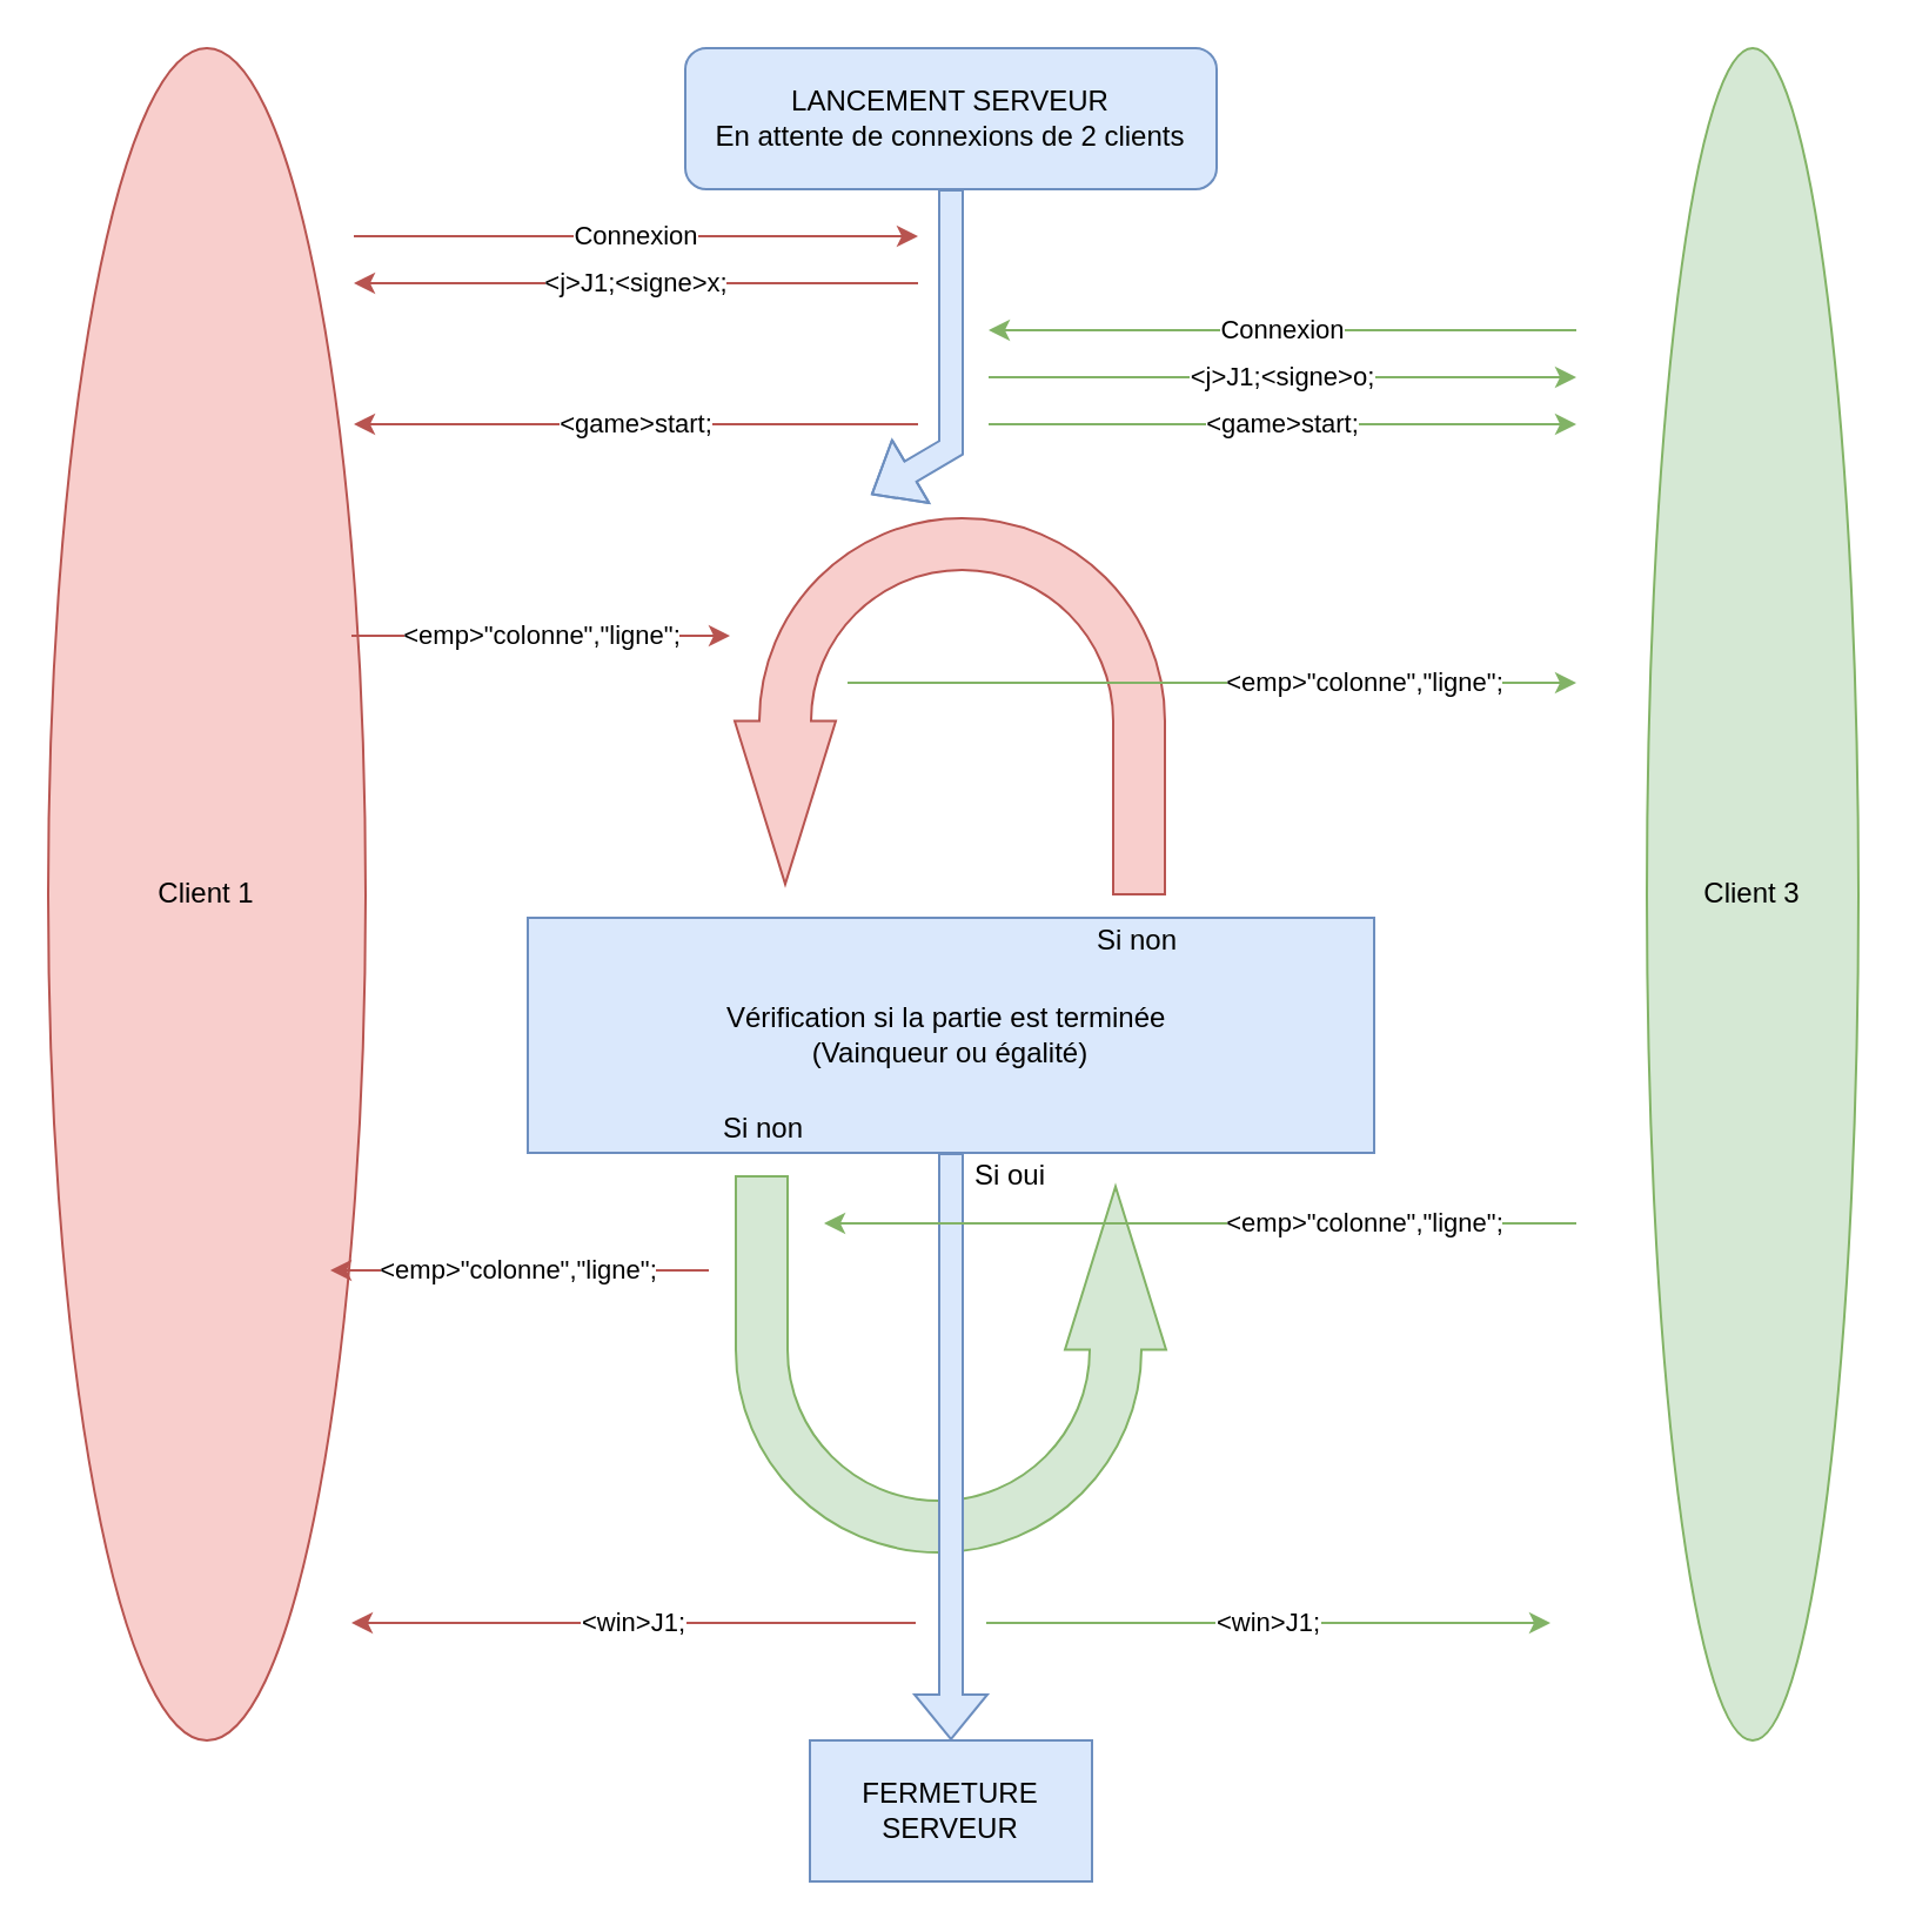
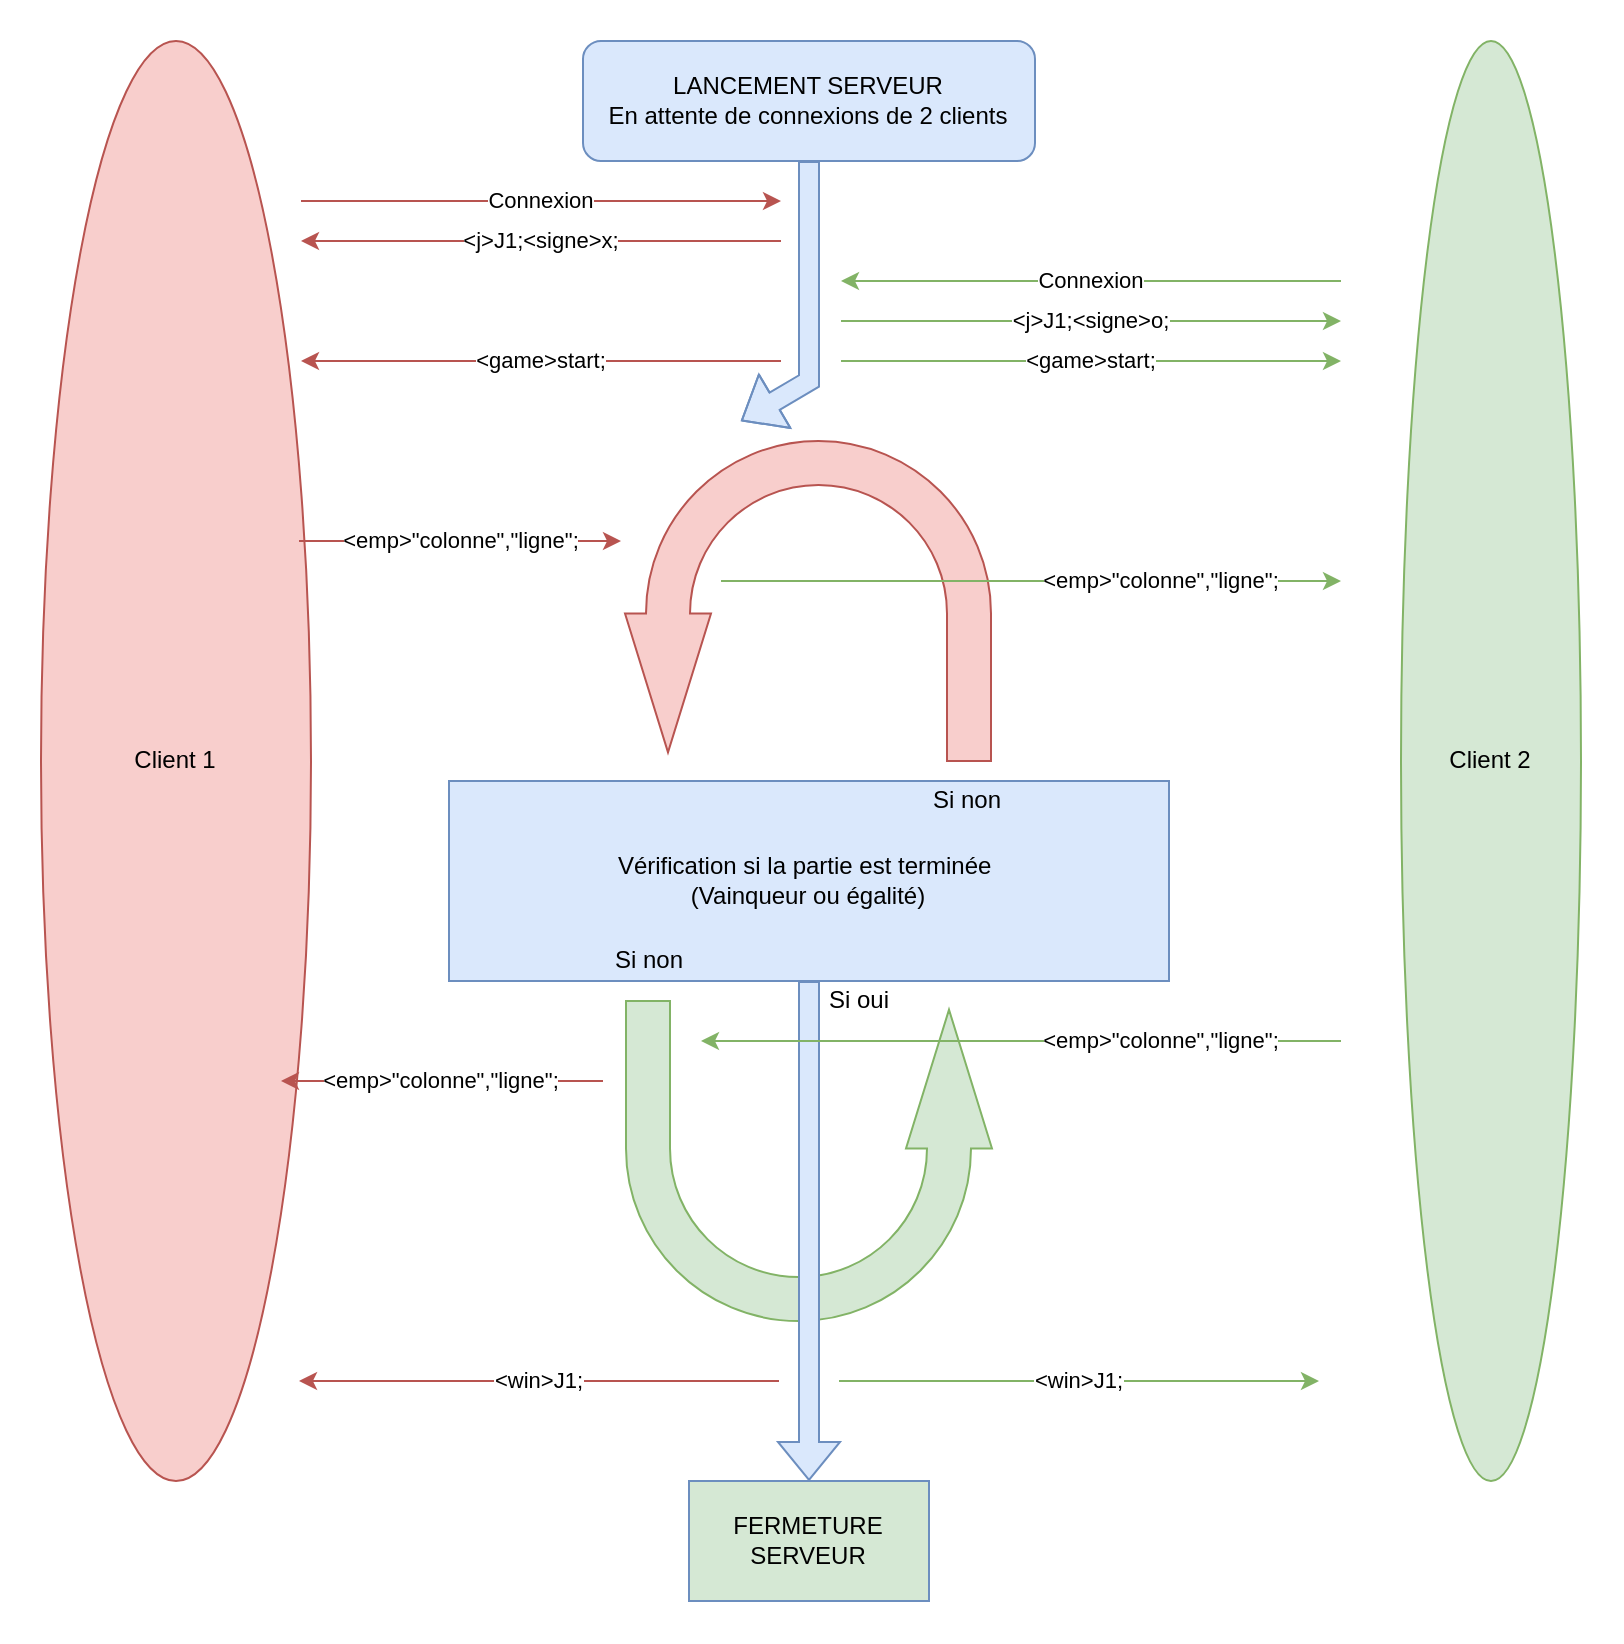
  <mxCell id="0" />
  <mxCell id="1" parent="0" />
  <mxCell id="2" value="LANCEMENT SERVEUR&lt;br&gt;En attente de connexions de 2 clients" style="rounded=1;whiteSpace=wrap;html=1;fillColor=#dae8fc;strokeColor=#6c8ebf;" vertex="1" parent="1"><mxGeometry x="291" y="20" width="226" height="60" as="geometry" /></mxCell>
  <mxCell id="3" value="" style="shape=flexArrow;endArrow=classic;html=1;rounded=0;exitX=0.5;exitY=1;exitDx=0;exitDy=0;fillColor=#dae8fc;strokeColor=#6c8ebf;" edge="1" parent="1" source="2"><mxGeometry width="50" height="50" relative="1" as="geometry"><mxPoint x="380" y="390" as="sourcePoint" /><mxPoint x="370" y="210" as="targetPoint" /><Array as="points"><mxPoint x="404" y="190" /></Array></mxGeometry></mxCell>
- <mxCell id="4" value="Client 3" style="ellipse;whiteSpace=wrap;html=1;fillColor=#d5e8d4;strokeColor=#82b366;" vertex="1" parent="1"><mxGeometry x="700" y="20" width="90" height="720" as="geometry" /></mxCell>
+ <mxCell id="4" value="Client 2" style="ellipse;whiteSpace=wrap;html=1;fillColor=#d5e8d4;strokeColor=#82b366;" vertex="1" parent="1"><mxGeometry x="700" y="20" width="90" height="720" as="geometry" /></mxCell>
  <mxCell id="5" value="Client 1" style="ellipse;whiteSpace=wrap;html=1;fillColor=#f8cecc;strokeColor=#b85450;" vertex="1" parent="1"><mxGeometry x="20" y="20" width="135" height="720" as="geometry" /></mxCell>
  <mxCell id="6" value="Connexion" style="endArrow=classic;html=1;rounded=0;fillColor=#f8cecc;strokeColor=#b85450;" edge="1" parent="1"><mxGeometry width="50" height="50" relative="1" as="geometry"><mxPoint x="150" y="100" as="sourcePoint" /><mxPoint x="390" y="100" as="targetPoint" /></mxGeometry></mxCell>
  <mxCell id="7" value="&amp;lt;j&amp;gt;J1;&amp;lt;signe&amp;gt;x;" style="endArrow=classic;html=1;rounded=0;fillColor=#f8cecc;strokeColor=#b85450;" edge="1" parent="1"><mxGeometry width="50" height="50" relative="1" as="geometry"><mxPoint x="390" y="120" as="sourcePoint" /><mxPoint x="150" y="120" as="targetPoint" /></mxGeometry></mxCell>
  <mxCell id="8" value="Connexion" style="endArrow=classic;html=1;rounded=0;fillColor=#d5e8d4;strokeColor=#82b366;" edge="1" parent="1"><mxGeometry width="50" height="50" relative="1" as="geometry"><mxPoint x="670" y="140" as="sourcePoint" /><mxPoint x="420" y="140" as="targetPoint" /></mxGeometry></mxCell>
  <mxCell id="9" value="&amp;lt;j&amp;gt;J1;&amp;lt;signe&amp;gt;o;" style="endArrow=classic;html=1;rounded=0;fillColor=#d5e8d4;strokeColor=#82b366;" edge="1" parent="1"><mxGeometry width="50" height="50" relative="1" as="geometry"><mxPoint x="420" y="160" as="sourcePoint" /><mxPoint x="670" y="160" as="targetPoint" /></mxGeometry></mxCell>
  <mxCell id="10" value="&amp;lt;game&amp;gt;start;" style="endArrow=classic;html=1;rounded=0;fillColor=#f8cecc;strokeColor=#b85450;" edge="1" parent="1"><mxGeometry width="50" height="50" relative="1" as="geometry"><mxPoint x="390" y="180" as="sourcePoint" /><mxPoint x="150" y="180" as="targetPoint" /></mxGeometry></mxCell>
  <mxCell id="11" value="&amp;lt;game&amp;gt;start;" style="endArrow=classic;html=1;rounded=0;fillColor=#d5e8d4;strokeColor=#82b366;" edge="1" parent="1"><mxGeometry width="50" height="50" relative="1" as="geometry"><mxPoint x="420" y="180" as="sourcePoint" /><mxPoint x="670" y="180" as="targetPoint" /></mxGeometry></mxCell>
  <mxCell id="12" value="" style="html=1;shadow=0;dashed=0;align=center;verticalAlign=middle;shape=mxgraph.arrows2.uTurnArrow;dy=11;arrowHead=43;dx2=69.41;direction=south;flipH=1;fillColor=#f8cecc;strokeColor=#b85450;" vertex="1" parent="1"><mxGeometry x="312" y="220" width="183" height="160" as="geometry" /></mxCell>
  <mxCell id="13" value="Vérification si la partie est terminée&amp;nbsp;&lt;br&gt;(Vainqueur ou égalité)" style="rounded=0;whiteSpace=wrap;html=1;fillColor=#dae8fc;strokeColor=#6c8ebf;" vertex="1" parent="1"><mxGeometry x="224" y="390" width="360" height="100" as="geometry" /></mxCell>
  <mxCell id="14" value="Si non" style="text;html=1;strokeColor=none;fillColor=none;align=center;verticalAlign=middle;whiteSpace=wrap;rounded=0;" vertex="1" parent="1"><mxGeometry x="305" y="470" width="39" height="20" as="geometry" /></mxCell>
  <mxCell id="15" value="Si non" style="text;html=1;strokeColor=none;fillColor=none;align=center;verticalAlign=middle;whiteSpace=wrap;rounded=0;" vertex="1" parent="1"><mxGeometry x="464" y="390" width="39" height="20" as="geometry" /></mxCell>
  <mxCell id="16" value="Si oui" style="text;html=1;strokeColor=none;fillColor=none;align=center;verticalAlign=middle;whiteSpace=wrap;rounded=0;" vertex="1" parent="1"><mxGeometry x="410" y="490" width="39" height="20" as="geometry" /></mxCell>
  <mxCell id="17" value="&amp;lt;win&amp;gt;J1;" style="endArrow=classic;html=1;rounded=0;fillColor=#f8cecc;strokeColor=#b85450;" edge="1" parent="1"><mxGeometry width="50" height="50" relative="1" as="geometry"><mxPoint x="389" y="690" as="sourcePoint" /><mxPoint x="149" y="690" as="targetPoint" /></mxGeometry></mxCell>
  <mxCell id="18" value="&amp;lt;win&amp;gt;J1;" style="endArrow=classic;html=1;rounded=0;fillColor=#d5e8d4;strokeColor=#82b366;" edge="1" parent="1"><mxGeometry width="50" height="50" relative="1" as="geometry"><mxPoint x="419" y="690" as="sourcePoint" /><mxPoint x="659" y="690" as="targetPoint" /></mxGeometry></mxCell>
  <mxCell id="19" value="&amp;lt;emp&amp;gt;&quot;colonne&quot;,&quot;ligne&quot;;" style="endArrow=classic;html=1;rounded=0;fillColor=#f8cecc;strokeColor=#b85450;" edge="1" parent="1"><mxGeometry width="50" height="50" relative="1" as="geometry"><mxPoint x="149" y="270" as="sourcePoint" /><mxPoint x="310" y="270" as="targetPoint" /></mxGeometry></mxCell>
  <mxCell id="20" value="&amp;lt;emp&amp;gt;&quot;colonne&quot;,&quot;ligne&quot;;" style="endArrow=classic;html=1;rounded=0;fillColor=#d5e8d4;strokeColor=#82b366;" edge="1" parent="1"><mxGeometry x="0.419" width="50" height="50" relative="1" as="geometry"><mxPoint x="360" y="290" as="sourcePoint" /><mxPoint x="670" y="290" as="targetPoint" /><mxPoint as="offset" /></mxGeometry></mxCell>
  <mxCell id="21" value="" style="html=1;shadow=0;dashed=0;align=center;verticalAlign=middle;shape=mxgraph.arrows2.uTurnArrow;dy=11;arrowHead=43;dx2=69.41;direction=south;flipH=0;fillColor=#d5e8d4;strokeColor=#82b366;flipV=1;" vertex="1" parent="1"><mxGeometry x="312.5" y="500" width="183" height="160" as="geometry" /></mxCell>
  <mxCell id="22" value="" style="shape=flexArrow;endArrow=classic;html=1;rounded=0;exitX=0.5;exitY=1;exitDx=0;exitDy=0;fillColor=#dae8fc;strokeColor=#6c8ebf;entryX=0.5;entryY=0;entryDx=0;entryDy=0;" edge="1" parent="1" source="13" target="23"><mxGeometry width="50" height="50" relative="1" as="geometry"><mxPoint x="120" y="360" as="sourcePoint" /><mxPoint x="404" y="730" as="targetPoint" /></mxGeometry></mxCell>
- <mxCell id="23" value="FERMETURE SERVEUR" style="rounded=0;whiteSpace=wrap;html=1;fillColor=#dae8fc;strokeColor=#6c8ebf;" vertex="1" parent="1"><mxGeometry x="344" y="740" width="120" height="60" as="geometry" /></mxCell>
+ <mxCell id="23" value="FERMETURE SERVEUR" style="rounded=0;whiteSpace=wrap;html=1;fillColor=#d5e8d4;strokeColor=#6c8ebf;" vertex="1" parent="1"><mxGeometry x="344" y="740" width="120" height="60" as="geometry" /></mxCell>
  <mxCell id="24" value="&amp;lt;emp&amp;gt;&quot;colonne&quot;,&quot;ligne&quot;;" style="endArrow=classic;html=1;rounded=0;fillColor=#f8cecc;strokeColor=#b85450;" edge="1" parent="1"><mxGeometry width="50" height="50" relative="1" as="geometry"><mxPoint x="301" y="540" as="sourcePoint" /><mxPoint x="140" y="540" as="targetPoint" /></mxGeometry></mxCell>
  <mxCell id="25" value="&amp;lt;emp&amp;gt;&quot;colonne&quot;,&quot;ligne&quot;;" style="endArrow=classic;html=1;rounded=0;fillColor=#d5e8d4;strokeColor=#82b366;" edge="1" parent="1"><mxGeometry x="-0.438" width="50" height="50" relative="1" as="geometry"><mxPoint x="670" y="520" as="sourcePoint" /><mxPoint x="350" y="520" as="targetPoint" /><mxPoint as="offset" /></mxGeometry></mxCell>
